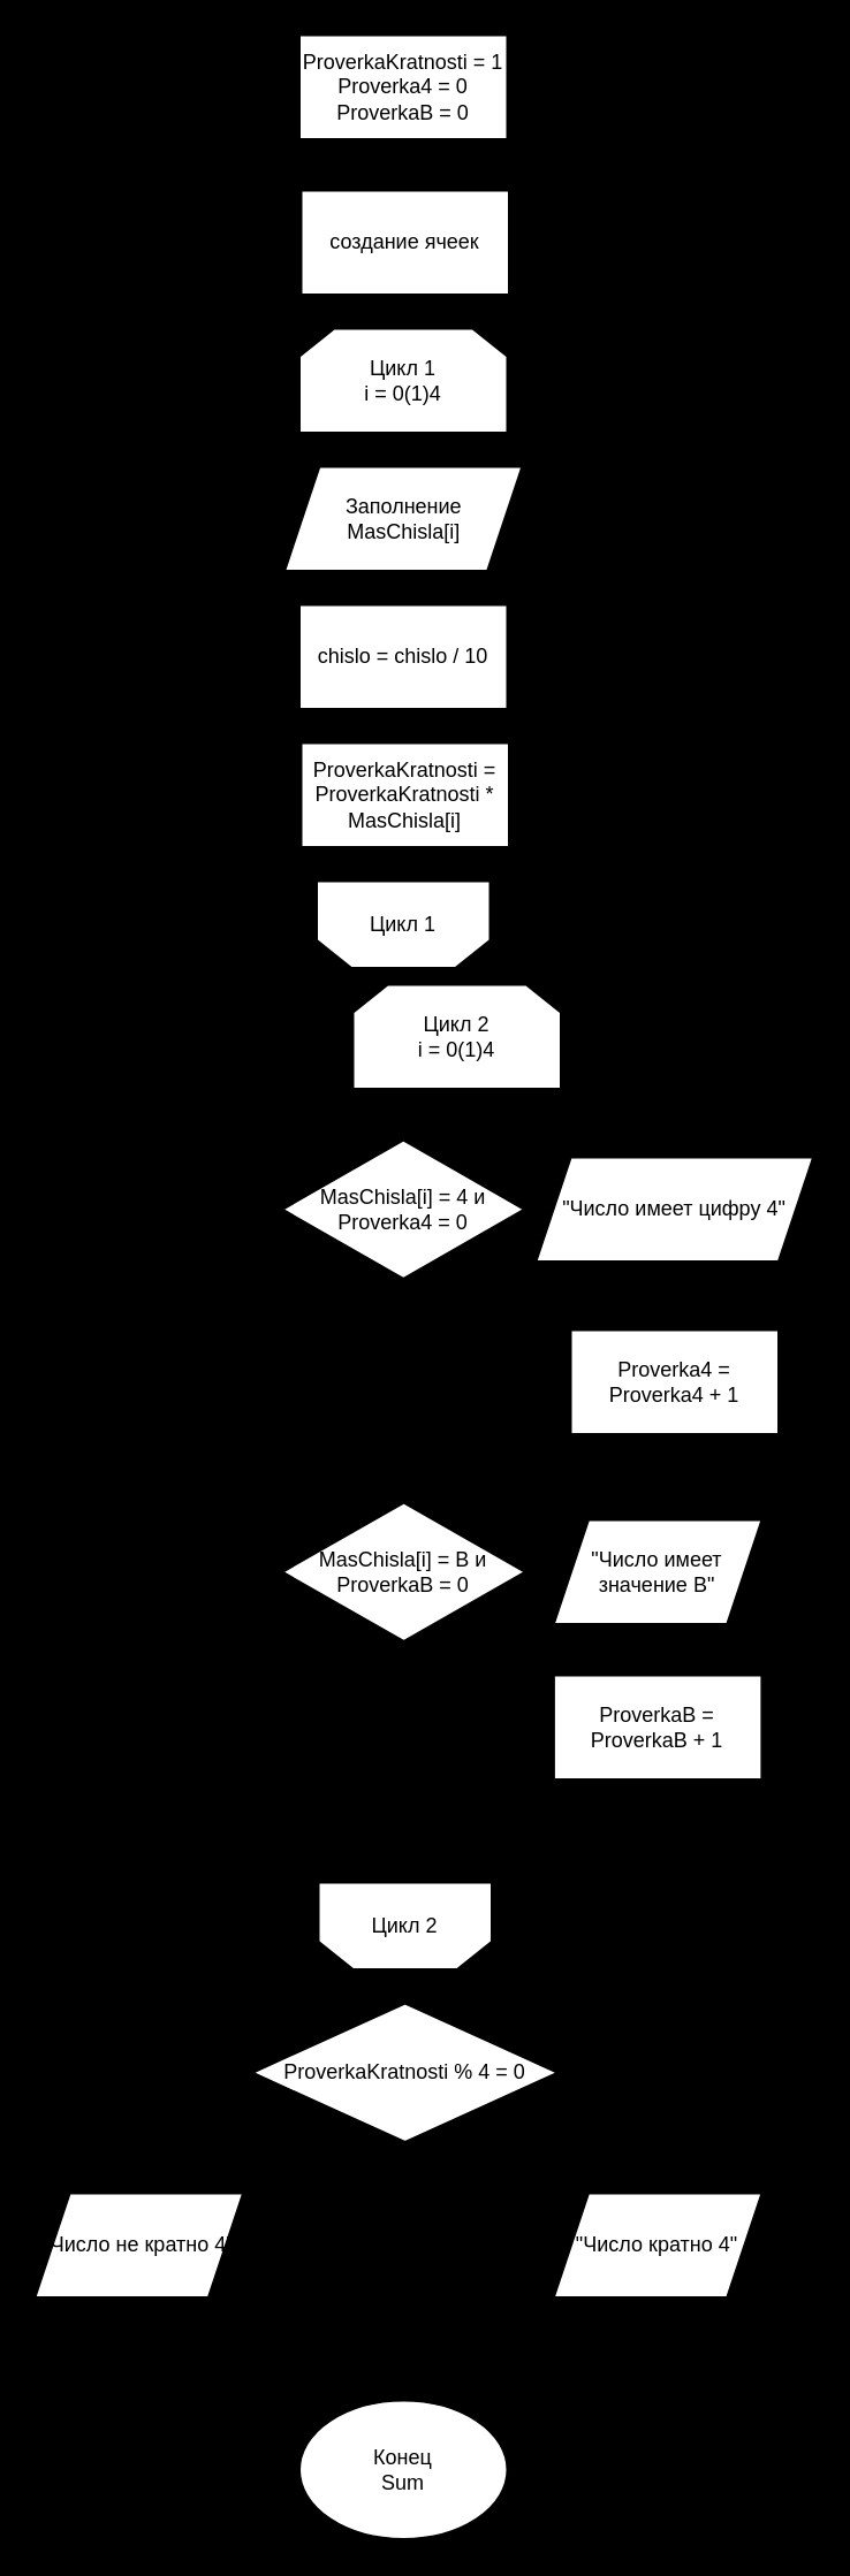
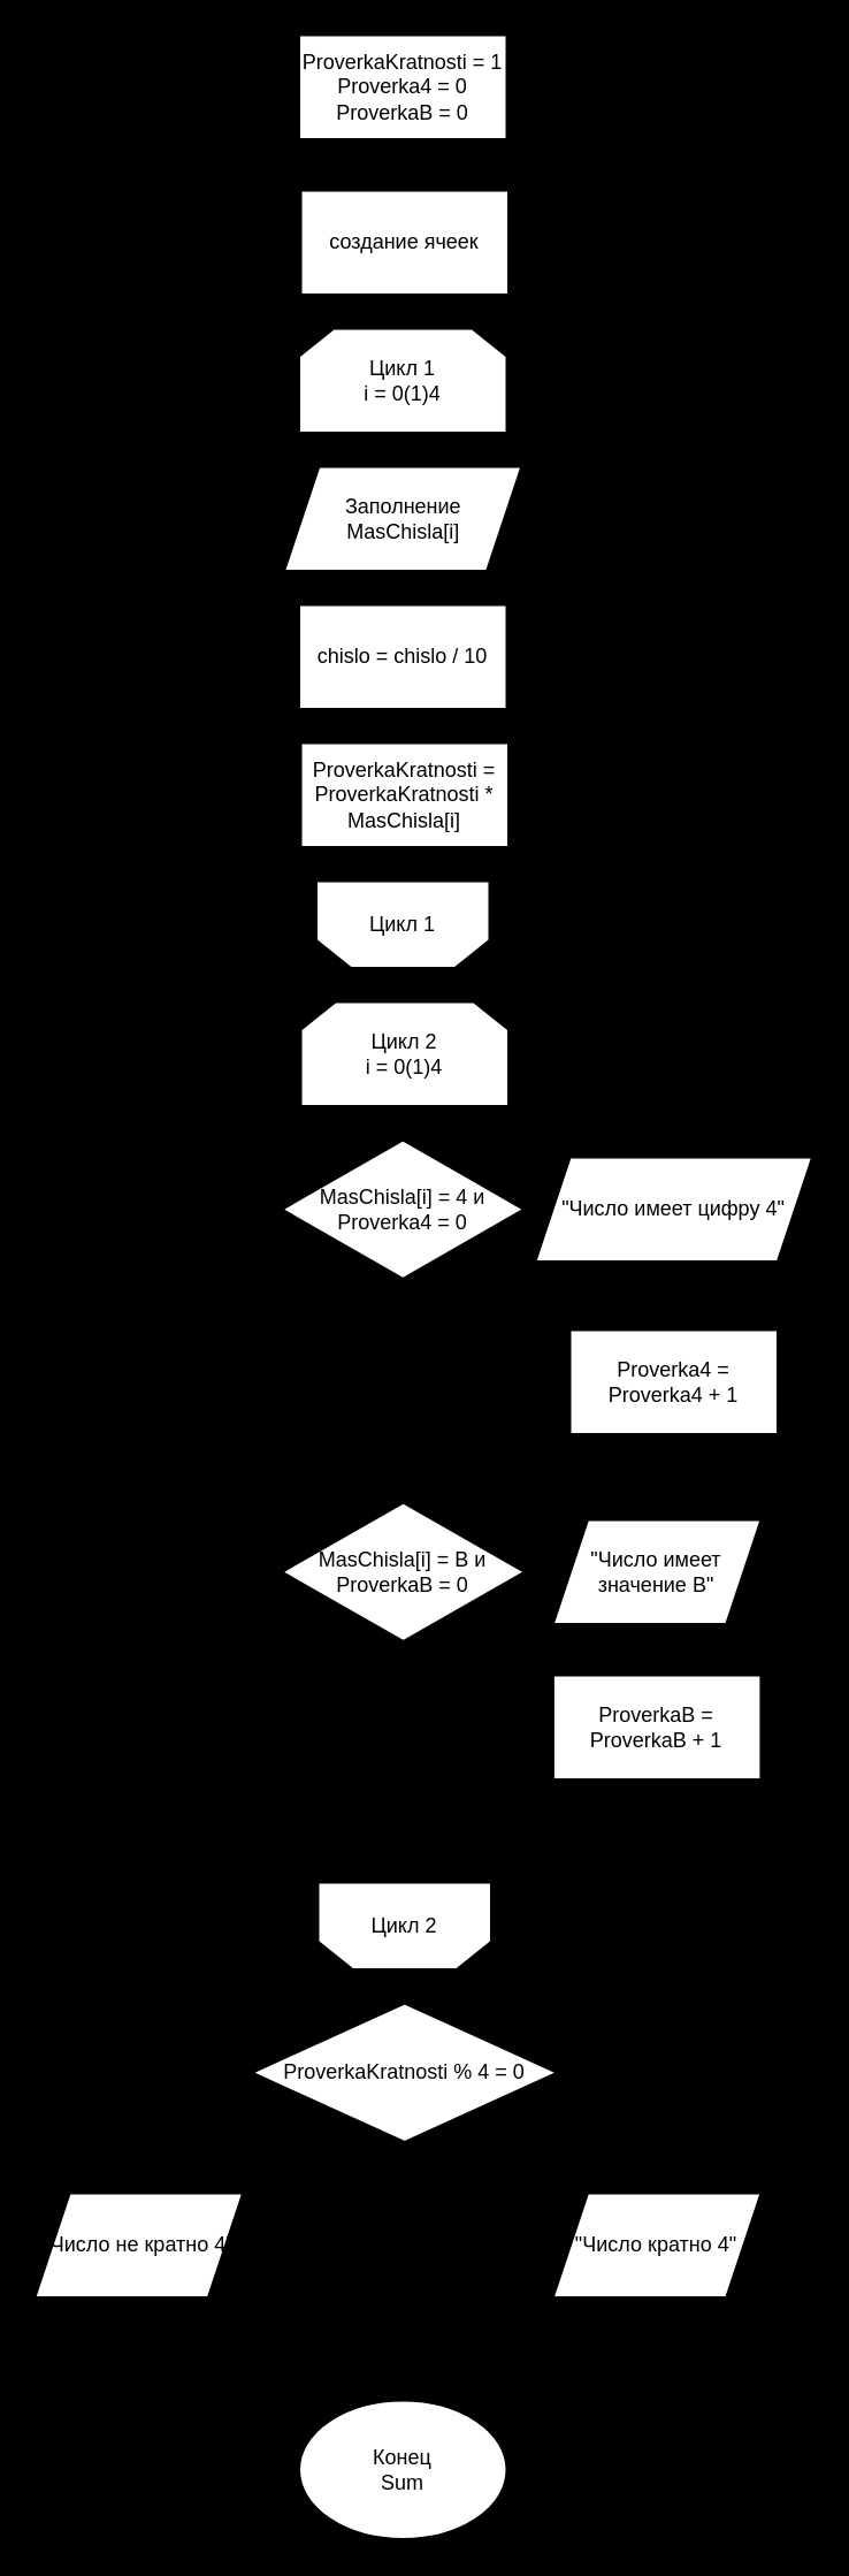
  <mxCell id="0" />
  <mxCell id="1" parent="0" />
  <mxCell id="2" value="" style="edgeStyle=orthogonalEdgeStyle;rounded=0;orthogonalLoop=1;jettySize=auto;html=1;" edge="1" parent="1" source="3" target="5"><mxGeometry relative="1" as="geometry" /></mxCell>
  <mxCell id="3" value="ProverkaKratnosti = 1&lt;br&gt;Proverka4 = 0&lt;br&gt;ProverkaB = 0" style="whiteSpace=wrap;html=1;" vertex="1" parent="1"><mxGeometry x="173" y="20" width="120" height="60" as="geometry" /></mxCell>
  <mxCell id="4" style="edgeStyle=orthogonalEdgeStyle;rounded=0;orthogonalLoop=1;jettySize=auto;html=1;entryX=0.5;entryY=0;entryDx=0;entryDy=0;" edge="1" parent="1" source="5" target="7"><mxGeometry relative="1" as="geometry" /></mxCell>
  <mxCell id="5" value="создание ячеек" style="whiteSpace=wrap;html=1;" vertex="1" parent="1"><mxGeometry x="174" y="110" width="120" height="60" as="geometry" /></mxCell>
  <mxCell id="6" value="" style="edgeStyle=orthogonalEdgeStyle;rounded=0;orthogonalLoop=1;jettySize=auto;html=1;" edge="1" parent="1" source="7" target="9"><mxGeometry relative="1" as="geometry" /></mxCell>
  <mxCell id="7" value="Цикл 1&lt;br&gt;i = 0(1)4" style="shape=loopLimit;whiteSpace=wrap;html=1;" vertex="1" parent="1"><mxGeometry x="173" y="190" width="120" height="60" as="geometry" /></mxCell>
  <mxCell id="8" value="" style="edgeStyle=orthogonalEdgeStyle;rounded=0;orthogonalLoop=1;jettySize=auto;html=1;" edge="1" parent="1" source="9" target="11"><mxGeometry relative="1" as="geometry" /></mxCell>
  <mxCell id="9" value="Заполнение MasChisla[i]" style="shape=parallelogram;perimeter=parallelogramPerimeter;whiteSpace=wrap;html=1;fixedSize=1;" vertex="1" parent="1"><mxGeometry x="164.5" y="270" width="137" height="60" as="geometry" /></mxCell>
  <mxCell id="10" value="" style="edgeStyle=orthogonalEdgeStyle;rounded=0;orthogonalLoop=1;jettySize=auto;html=1;" edge="1" parent="1" source="11" target="13"><mxGeometry relative="1" as="geometry" /></mxCell>
  <mxCell id="11" value="chislo = chislo / 10" style="whiteSpace=wrap;html=1;" vertex="1" parent="1"><mxGeometry x="173" y="350" width="120" height="60" as="geometry" /></mxCell>
  <mxCell id="12" style="edgeStyle=orthogonalEdgeStyle;rounded=0;orthogonalLoop=1;jettySize=auto;html=1;entryX=0.5;entryY=1;entryDx=0;entryDy=0;" edge="1" parent="1" source="13" target="15"><mxGeometry relative="1" as="geometry" /></mxCell>
  <mxCell id="13" value="ProverkaKratnosti = ProverkaKratnosti * MasChisla[i]" style="whiteSpace=wrap;html=1;" vertex="1" parent="1"><mxGeometry x="174" y="430" width="120" height="60" as="geometry" /></mxCell>
  <mxCell id="14" style="edgeStyle=orthogonalEdgeStyle;rounded=0;orthogonalLoop=1;jettySize=auto;html=1;entryX=0.5;entryY=0;entryDx=0;entryDy=0;" edge="1" parent="1" source="15" target="17"><mxGeometry relative="1" as="geometry" /></mxCell>
  <mxCell id="15" value="Цикл 1" style="shape=loopLimit;whiteSpace=wrap;html=1;rotation=0;direction=west;" vertex="1" parent="1"><mxGeometry x="183" y="510" width="100" height="50" as="geometry" /></mxCell>
  <mxCell id="16" value="" style="edgeStyle=orthogonalEdgeStyle;rounded=0;orthogonalLoop=1;jettySize=auto;html=1;" edge="1" parent="1" source="17" target="20"><mxGeometry relative="1" as="geometry" /></mxCell>
- <mxCell id="17" value="Цикл 2&lt;br&gt;i = 0(1)4" style="shape=loopLimit;whiteSpace=wrap;html=1;" vertex="1" parent="1"><mxGeometry x="204" y="570" width="120" height="60" as="geometry" /></mxCell>
+ <mxCell id="17" value="Цикл 2&lt;br&gt;i = 0(1)4" style="shape=loopLimit;whiteSpace=wrap;html=1;" vertex="1" parent="1"><mxGeometry x="174" y="580" width="120" height="60" as="geometry" /></mxCell>
  <mxCell id="18" value="" style="edgeStyle=orthogonalEdgeStyle;rounded=0;orthogonalLoop=1;jettySize=auto;html=1;" edge="1" parent="1" source="20" target="23"><mxGeometry relative="1" as="geometry" /></mxCell>
  <mxCell id="19" value="" style="edgeStyle=orthogonalEdgeStyle;rounded=0;orthogonalLoop=1;jettySize=auto;html=1;" edge="1" parent="1" source="20" target="29"><mxGeometry relative="1" as="geometry" /></mxCell>
  <mxCell id="20" value="MasChisla[i] = 4 и Proverka4 = 0" style="rhombus;whiteSpace=wrap;html=1;" vertex="1" parent="1"><mxGeometry x="163.25" y="660" width="139.5" height="80" as="geometry" /></mxCell>
  <mxCell id="21" style="edgeStyle=orthogonalEdgeStyle;rounded=0;orthogonalLoop=1;jettySize=auto;html=1;entryX=0.5;entryY=1;entryDx=0;entryDy=0;" edge="1" parent="1" source="23" target="25"><mxGeometry relative="1" as="geometry" /></mxCell>
  <mxCell id="22" value="" style="edgeStyle=orthogonalEdgeStyle;rounded=0;orthogonalLoop=1;jettySize=auto;html=1;" edge="1" parent="1" source="23" target="31"><mxGeometry relative="1" as="geometry" /></mxCell>
  <mxCell id="23" value="MasChisla[i] = B и ProverkaB = 0" style="rhombus;whiteSpace=wrap;html=1;" vertex="1" parent="1"><mxGeometry x="163.25" y="870" width="140" height="80" as="geometry" /></mxCell>
  <mxCell id="24" value="" style="edgeStyle=orthogonalEdgeStyle;rounded=0;orthogonalLoop=1;jettySize=auto;html=1;" edge="1" parent="1" source="25" target="40"><mxGeometry relative="1" as="geometry" /></mxCell>
  <mxCell id="25" value="Цикл 2" style="shape=loopLimit;whiteSpace=wrap;html=1;rotation=0;direction=west;" vertex="1" parent="1"><mxGeometry x="184" y="1090" width="100" height="50" as="geometry" /></mxCell>
  <mxCell id="26" value="Нет" style="text;html=1;align=center;verticalAlign=middle;resizable=0;points=[];autosize=1;strokeColor=none;fillColor=none;" vertex="1" parent="1"><mxGeometry x="233" y="750" width="40" height="30" as="geometry" /></mxCell>
  <mxCell id="27" value="Нет" style="text;html=1;align=center;verticalAlign=middle;resizable=0;points=[];autosize=1;strokeColor=none;fillColor=none;" vertex="1" parent="1"><mxGeometry x="233.25" y="950" width="40" height="30" as="geometry" /></mxCell>
  <mxCell id="28" value="" style="edgeStyle=orthogonalEdgeStyle;rounded=0;orthogonalLoop=1;jettySize=auto;html=1;" edge="1" parent="1" source="29" target="33"><mxGeometry relative="1" as="geometry" /></mxCell>
  <mxCell id="29" value="&quot;Число имеет цифру 4&quot;" style="shape=parallelogram;perimeter=parallelogramPerimeter;whiteSpace=wrap;html=1;fixedSize=1;" vertex="1" parent="1"><mxGeometry x="310" y="670" width="160" height="60" as="geometry" /></mxCell>
  <mxCell id="30" value="" style="edgeStyle=orthogonalEdgeStyle;rounded=0;orthogonalLoop=1;jettySize=auto;html=1;" edge="1" parent="1" source="31" target="35"><mxGeometry relative="1" as="geometry" /></mxCell>
  <mxCell id="31" value="&quot;Число имеет значение B&quot;" style="shape=parallelogram;perimeter=parallelogramPerimeter;whiteSpace=wrap;html=1;fixedSize=1;" vertex="1" parent="1"><mxGeometry x="320.25" y="880" width="120" height="60" as="geometry" /></mxCell>
  <mxCell id="32" style="edgeStyle=orthogonalEdgeStyle;rounded=0;orthogonalLoop=1;jettySize=auto;html=1;entryX=0.5;entryY=0;entryDx=0;entryDy=0;" edge="1" parent="1" source="33" target="23"><mxGeometry relative="1" as="geometry"><Array as="points"><mxPoint x="390" y="850" /><mxPoint x="233" y="850" /></Array></mxGeometry></mxCell>
  <mxCell id="33" value="Proverka4 = Proverka4 + 1" style="whiteSpace=wrap;html=1;" vertex="1" parent="1"><mxGeometry x="330" y="770" width="120" height="60" as="geometry" /></mxCell>
  <mxCell id="34" style="edgeStyle=orthogonalEdgeStyle;rounded=0;orthogonalLoop=1;jettySize=auto;html=1;entryX=0.5;entryY=1;entryDx=0;entryDy=0;" edge="1" parent="1" source="35" target="25"><mxGeometry relative="1" as="geometry"><Array as="points"><mxPoint x="380" y="1060" /><mxPoint x="233" y="1060" /></Array></mxGeometry></mxCell>
  <mxCell id="35" value="ProverkaB = ProverkaB + 1" style="whiteSpace=wrap;html=1;" vertex="1" parent="1"><mxGeometry x="320.25" y="970" width="120" height="60" as="geometry" /></mxCell>
  <mxCell id="36" value="Да" style="text;html=1;align=center;verticalAlign=middle;resizable=0;points=[];autosize=1;strokeColor=none;fillColor=none;" vertex="1" parent="1"><mxGeometry x="290" y="670" width="40" height="30" as="geometry" /></mxCell>
  <mxCell id="37" value="Да" style="text;html=1;align=center;verticalAlign=middle;resizable=0;points=[];autosize=1;strokeColor=none;fillColor=none;" vertex="1" parent="1"><mxGeometry x="294" y="880" width="40" height="30" as="geometry" /></mxCell>
  <mxCell id="38" value="" style="edgeStyle=orthogonalEdgeStyle;rounded=0;orthogonalLoop=1;jettySize=auto;html=1;exitX=1;exitY=0.5;exitDx=0;exitDy=0;" edge="1" parent="1" source="40" target="42"><mxGeometry relative="1" as="geometry" /></mxCell>
  <mxCell id="39" value="" style="edgeStyle=orthogonalEdgeStyle;rounded=0;orthogonalLoop=1;jettySize=auto;html=1;" edge="1" parent="1" source="40" target="44"><mxGeometry relative="1" as="geometry" /></mxCell>
  <mxCell id="40" value="ProverkaKratnosti % 4 = 0" style="rhombus;whiteSpace=wrap;html=1;" vertex="1" parent="1"><mxGeometry x="146" y="1160" width="176" height="80" as="geometry" /></mxCell>
  <mxCell id="41" style="edgeStyle=orthogonalEdgeStyle;rounded=0;orthogonalLoop=1;jettySize=auto;html=1;entryX=0.5;entryY=0;entryDx=0;entryDy=0;exitX=0.5;exitY=1;exitDx=0;exitDy=0;" edge="1" parent="1" source="42" target="47"><mxGeometry relative="1" as="geometry" /></mxCell>
  <mxCell id="42" value="&quot;Число кратно 4&quot;" style="shape=parallelogram;perimeter=parallelogramPerimeter;whiteSpace=wrap;html=1;fixedSize=1;" vertex="1" parent="1"><mxGeometry x="320.25" y="1270" width="120" height="60" as="geometry" /></mxCell>
  <mxCell id="43" style="edgeStyle=orthogonalEdgeStyle;rounded=0;orthogonalLoop=1;jettySize=auto;html=1;entryX=0.5;entryY=0;entryDx=0;entryDy=0;exitX=0.5;exitY=1;exitDx=0;exitDy=0;" edge="1" parent="1" source="44" target="47"><mxGeometry relative="1" as="geometry" /></mxCell>
  <mxCell id="44" value="&quot;Число не кратно 4&quot;" style="shape=parallelogram;perimeter=parallelogramPerimeter;whiteSpace=wrap;html=1;fixedSize=1;" vertex="1" parent="1"><mxGeometry x="20" y="1270" width="120" height="60" as="geometry" /></mxCell>
  <mxCell id="45" value="Нет" style="text;html=1;align=center;verticalAlign=middle;resizable=0;points=[];autosize=1;strokeColor=none;fillColor=none;" vertex="1" parent="1"><mxGeometry x="100" y="1168" width="40" height="30" as="geometry" /></mxCell>
  <mxCell id="46" value="Да" style="text;html=1;align=center;verticalAlign=middle;resizable=0;points=[];autosize=1;strokeColor=none;fillColor=none;" vertex="1" parent="1"><mxGeometry x="320" y="1168" width="40" height="30" as="geometry" /></mxCell>
  <mxCell id="47" value="Конец&lt;br&gt;Sum" style="ellipse;whiteSpace=wrap;html=1;" vertex="1" parent="1"><mxGeometry x="173" y="1390" width="120" height="80" as="geometry" /></mxCell>
